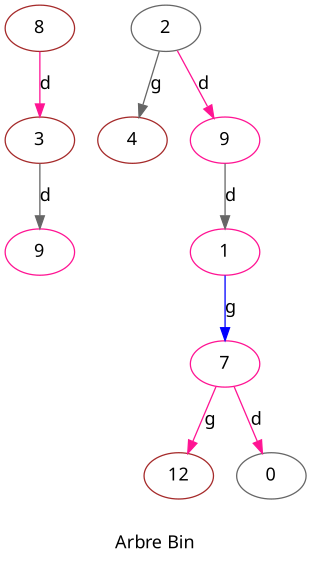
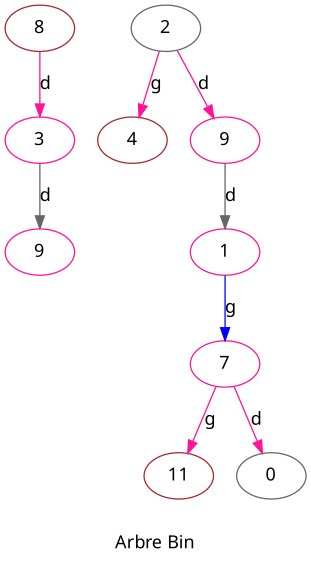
  digraph {
    fontname="Noto Sans"
    label="Arbre Bin"
    node [color=deeppink fontname="Noto Sans"]
    edge [color=deeppink fontname="Noto Sans"]
    n1 [color=brown label=8]
-   n2 [color=brown label=3]
+   n2 [label=3]
    n3 [color=gray40 label=2]
    n4 [color=brown label=4]
    n5 [label=9]
    n6 [label=9]
    n7 [label=1]
    n8 [label=7]
-   n9 [color=brown label=12]
+   n9 [color=brown label=11]
    n10 [color=gray40 label=0]
    n1 -> n2 [label=d]
    n2 -> n6 [color=gray40 label=d]
-   n3 -> n4 [color=gray40 label=g]
+   n3 -> n4 [label=g]
    n3 -> n5 [label=d]
    n5 -> n7 [color=gray40 label=d]
    n7 -> n8 [color=blue label=g]
    n8 -> n9 [label=g]
    n8 -> n10 [label=d]
  }
